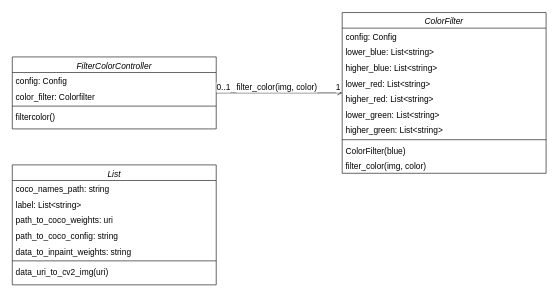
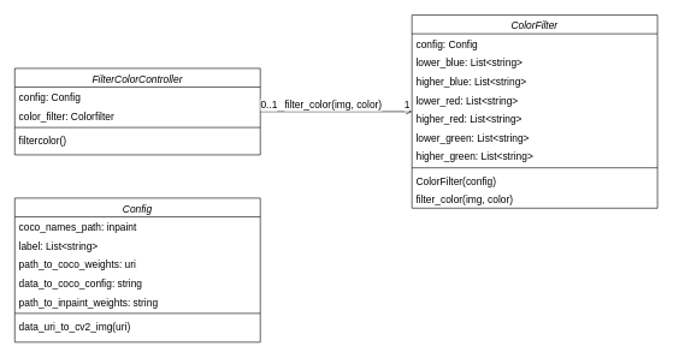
  <mxCell id="0" />
  <mxCell id="1" parent="0" />
  <mxCell id="2" value="FilterColorController" style="swimlane;fontStyle=2;align=center;verticalAlign=top;childLayout=stackLayout;horizontal=1;startSize=26;horizontalStack=0;resizeParent=1;resizeLast=0;collapsible=1;marginBottom=0;rounded=0;shadow=0;strokeWidth=1;fontSize=14;" parent="1" vertex="1"><mxGeometry x="20" y="94" width="340" height="120" as="geometry"><mxRectangle x="230" y="140" width="160" height="26" as="alternateBounds" /></mxGeometry></mxCell>
  <mxCell id="3" value="config: Config" style="text;align=left;verticalAlign=top;spacingLeft=4;spacingRight=4;overflow=hidden;rotatable=0;points=[[0,0.5],[1,0.5]];portConstraint=eastwest;rounded=0;shadow=0;html=0;fontSize=14;" parent="2" vertex="1"><mxGeometry y="26" width="340" height="26" as="geometry" /></mxCell>
  <mxCell id="4" value="color_filter: Colorfilter" style="text;align=left;verticalAlign=top;spacingLeft=4;spacingRight=4;overflow=hidden;rotatable=0;points=[[0,0.5],[1,0.5]];portConstraint=eastwest;rounded=0;shadow=0;html=0;fontSize=14;" parent="2" vertex="1"><mxGeometry y="52" width="340" height="26" as="geometry" /></mxCell>
  <mxCell id="5" value="" style="line;html=1;strokeWidth=1;align=left;verticalAlign=middle;spacingTop=-1;spacingLeft=3;spacingRight=3;rotatable=0;labelPosition=right;points=[];portConstraint=eastwest;fontSize=14;" parent="2" vertex="1"><mxGeometry y="78" width="340" height="8" as="geometry" /></mxCell>
  <mxCell id="6" value="filtercolor()" style="text;align=left;verticalAlign=top;spacingLeft=4;spacingRight=4;overflow=hidden;rotatable=0;points=[[0,0.5],[1,0.5]];portConstraint=eastwest;fontSize=14;" parent="2" vertex="1"><mxGeometry y="86" width="340" height="26" as="geometry" /></mxCell>
  <mxCell id="7" value="ColorFilter" style="swimlane;fontStyle=2;align=center;verticalAlign=top;childLayout=stackLayout;horizontal=1;startSize=26;horizontalStack=0;resizeParent=1;resizeLast=0;collapsible=1;marginBottom=0;rounded=0;shadow=0;strokeWidth=1;fontSize=14;" parent="1" vertex="1"><mxGeometry x="570" y="20" width="340" height="268" as="geometry"><mxRectangle x="230" y="140" width="160" height="26" as="alternateBounds" /></mxGeometry></mxCell>
  <mxCell id="8" value="config: Config" style="text;align=left;verticalAlign=top;spacingLeft=4;spacingRight=4;overflow=hidden;rotatable=0;points=[[0,0.5],[1,0.5]];portConstraint=eastwest;rounded=0;shadow=0;html=0;fontSize=14;" parent="7" vertex="1"><mxGeometry y="26" width="340" height="26" as="geometry" /></mxCell>
  <mxCell id="9" value="lower_blue: List&lt;string&gt;" style="text;align=left;verticalAlign=top;spacingLeft=4;spacingRight=4;overflow=hidden;rotatable=0;points=[[0,0.5],[1,0.5]];portConstraint=eastwest;rounded=0;shadow=0;html=0;fontSize=14;" parent="7" vertex="1"><mxGeometry y="52" width="340" height="26" as="geometry" /></mxCell>
  <mxCell id="10" value="higher_blue: List&lt;string&gt;" style="text;align=left;verticalAlign=top;spacingLeft=4;spacingRight=4;overflow=hidden;rotatable=0;points=[[0,0.5],[1,0.5]];portConstraint=eastwest;rounded=0;shadow=0;html=0;fontSize=14;" parent="7" vertex="1"><mxGeometry y="78" width="340" height="26" as="geometry" /></mxCell>
  <mxCell id="11" value="lower_red: List&lt;string&gt;" style="text;align=left;verticalAlign=top;spacingLeft=4;spacingRight=4;overflow=hidden;rotatable=0;points=[[0,0.5],[1,0.5]];portConstraint=eastwest;rounded=0;shadow=0;html=0;fontSize=14;" parent="7" vertex="1"><mxGeometry y="104" width="340" height="26" as="geometry" /></mxCell>
  <mxCell id="12" value="higher_red: List&lt;string&gt;" style="text;align=left;verticalAlign=top;spacingLeft=4;spacingRight=4;overflow=hidden;rotatable=0;points=[[0,0.5],[1,0.5]];portConstraint=eastwest;rounded=0;shadow=0;html=0;fontSize=14;" parent="7" vertex="1"><mxGeometry y="130" width="340" height="26" as="geometry" /></mxCell>
  <mxCell id="13" value="lower_green: List&lt;string&gt;" style="text;align=left;verticalAlign=top;spacingLeft=4;spacingRight=4;overflow=hidden;rotatable=0;points=[[0,0.5],[1,0.5]];portConstraint=eastwest;rounded=0;shadow=0;html=0;fontSize=14;" parent="7" vertex="1"><mxGeometry y="156" width="340" height="26" as="geometry" /></mxCell>
  <mxCell id="14" value="higher_green: List&lt;string&gt;" style="text;align=left;verticalAlign=top;spacingLeft=4;spacingRight=4;overflow=hidden;rotatable=0;points=[[0,0.5],[1,0.5]];portConstraint=eastwest;rounded=0;shadow=0;html=0;fontSize=14;" parent="7" vertex="1"><mxGeometry y="182" width="340" height="26" as="geometry" /></mxCell>
  <mxCell id="15" value="" style="line;html=1;strokeWidth=1;align=left;verticalAlign=middle;spacingTop=-1;spacingLeft=3;spacingRight=3;rotatable=0;labelPosition=right;points=[];portConstraint=eastwest;fontSize=14;" parent="7" vertex="1"><mxGeometry y="208" width="340" height="8" as="geometry" /></mxCell>
- <mxCell id="16" value="ColorFilter(blue)" style="text;align=left;verticalAlign=top;spacingLeft=4;spacingRight=4;overflow=hidden;rotatable=0;points=[[0,0.5],[1,0.5]];portConstraint=eastwest;fontSize=14;" parent="7" vertex="1"><mxGeometry y="216" width="340" height="26" as="geometry" /></mxCell>
+ <mxCell id="16" value="ColorFilter(config)" style="text;align=left;verticalAlign=top;spacingLeft=4;spacingRight=4;overflow=hidden;rotatable=0;points=[[0,0.5],[1,0.5]];portConstraint=eastwest;fontSize=14;" parent="7" vertex="1"><mxGeometry y="216" width="340" height="26" as="geometry" /></mxCell>
  <mxCell id="17" value="filter_color(img, color)" style="text;align=left;verticalAlign=top;spacingLeft=4;spacingRight=4;overflow=hidden;rotatable=0;points=[[0,0.5],[1,0.5]];portConstraint=eastwest;fontSize=14;" parent="7" vertex="1"><mxGeometry y="242" width="340" height="26" as="geometry" /></mxCell>
  <mxCell id="18" style="edgeStyle=none;rounded=0;orthogonalLoop=1;jettySize=auto;html=1;fontSize=14;endArrow=open;" parent="1" source="2" target="7" edge="1"><mxGeometry relative="1" as="geometry"><mxPoint x="330" y="189" as="sourcePoint" /></mxGeometry></mxCell>
  <mxCell id="19" value="filter_color(img, color)" style="edgeLabel;html=1;align=center;verticalAlign=middle;resizable=0;points=[];fontSize=14;" parent="18" vertex="1" connectable="0"><mxGeometry x="-0.045" y="-3" relative="1" as="geometry"><mxPoint y="-13" as="offset" /></mxGeometry></mxCell>
  <mxCell id="20" value="1" style="edgeLabel;html=1;align=center;verticalAlign=middle;resizable=0;points=[];fontSize=14;" parent="18" vertex="1" connectable="0"><mxGeometry x="0.936" y="1" relative="1" as="geometry"><mxPoint x="-1" y="-9" as="offset" /></mxGeometry></mxCell>
  <mxCell id="21" value="0..1" style="edgeLabel;html=1;align=center;verticalAlign=middle;resizable=0;points=[];fontSize=14;" parent="18" vertex="1" connectable="0"><mxGeometry x="-0.936" y="-2" relative="1" as="geometry"><mxPoint x="4" y="-12" as="offset" /></mxGeometry></mxCell>
- <mxCell id="22" value="List" style="swimlane;fontStyle=2;align=center;verticalAlign=top;childLayout=stackLayout;horizontal=1;startSize=26;horizontalStack=0;resizeParent=1;resizeLast=0;collapsible=1;marginBottom=0;rounded=0;shadow=0;strokeWidth=1;fontSize=14;" parent="1" vertex="1"><mxGeometry x="20" y="274" width="340" height="200" as="geometry"><mxRectangle x="230" y="140" width="160" height="26" as="alternateBounds" /></mxGeometry></mxCell>
- <mxCell id="23" value="coco_names_path: string    " style="text;align=left;verticalAlign=top;spacingLeft=4;spacingRight=4;overflow=hidden;rotatable=0;points=[[0,0.5],[1,0.5]];portConstraint=eastwest;rounded=0;shadow=0;html=0;fontSize=14;" parent="22" vertex="1"><mxGeometry y="26" width="340" height="26" as="geometry" /></mxCell>
+ <mxCell id="22" value="Config" style="swimlane;fontStyle=2;align=center;verticalAlign=top;childLayout=stackLayout;horizontal=1;startSize=26;horizontalStack=0;resizeParent=1;resizeLast=0;collapsible=1;marginBottom=0;rounded=0;shadow=0;strokeWidth=1;fontSize=14;" parent="1" vertex="1"><mxGeometry x="20" y="274" width="340" height="200" as="geometry"><mxRectangle x="230" y="140" width="160" height="26" as="alternateBounds" /></mxGeometry></mxCell>
+ <mxCell id="23" value="coco_names_path: inpaint    " style="text;align=left;verticalAlign=top;spacingLeft=4;spacingRight=4;overflow=hidden;rotatable=0;points=[[0,0.5],[1,0.5]];portConstraint=eastwest;rounded=0;shadow=0;html=0;fontSize=14;" parent="22" vertex="1"><mxGeometry y="26" width="340" height="26" as="geometry" /></mxCell>
  <mxCell id="24" value="label: List&lt;string&gt;" style="text;align=left;verticalAlign=top;spacingLeft=4;spacingRight=4;overflow=hidden;rotatable=0;points=[[0,0.5],[1,0.5]];portConstraint=eastwest;fontSize=14;" parent="22" vertex="1"><mxGeometry y="52" width="340" height="26" as="geometry" /></mxCell>
  <mxCell id="25" value="path_to_coco_weights: uri" style="text;align=left;verticalAlign=top;spacingLeft=4;spacingRight=4;overflow=hidden;rotatable=0;points=[[0,0.5],[1,0.5]];portConstraint=eastwest;rounded=0;shadow=0;html=0;fontSize=14;" parent="22" vertex="1"><mxGeometry y="78" width="340" height="26" as="geometry" /></mxCell>
- <mxCell id="26" value="path_to_coco_config: string" style="text;align=left;verticalAlign=top;spacingLeft=4;spacingRight=4;overflow=hidden;rotatable=0;points=[[0,0.5],[1,0.5]];portConstraint=eastwest;rounded=0;shadow=0;html=0;fontSize=14;" parent="22" vertex="1"><mxGeometry y="104" width="340" height="26" as="geometry" /></mxCell>
- <mxCell id="27" value="data_to_inpaint_weights: string" style="text;align=left;verticalAlign=top;spacingLeft=4;spacingRight=4;overflow=hidden;rotatable=0;points=[[0,0.5],[1,0.5]];portConstraint=eastwest;rounded=0;shadow=0;html=0;fontSize=14;" parent="22" vertex="1"><mxGeometry y="130" width="340" height="26" as="geometry" /></mxCell>
+ <mxCell id="26" value="data_to_coco_config: string" style="text;align=left;verticalAlign=top;spacingLeft=4;spacingRight=4;overflow=hidden;rotatable=0;points=[[0,0.5],[1,0.5]];portConstraint=eastwest;rounded=0;shadow=0;html=0;fontSize=14;" parent="22" vertex="1"><mxGeometry y="104" width="340" height="26" as="geometry" /></mxCell>
+ <mxCell id="27" value="path_to_inpaint_weights: string" style="text;align=left;verticalAlign=top;spacingLeft=4;spacingRight=4;overflow=hidden;rotatable=0;points=[[0,0.5],[1,0.5]];portConstraint=eastwest;rounded=0;shadow=0;html=0;fontSize=14;" parent="22" vertex="1"><mxGeometry y="130" width="340" height="26" as="geometry" /></mxCell>
  <mxCell id="28" value="" style="line;html=1;strokeWidth=1;align=left;verticalAlign=middle;spacingTop=-1;spacingLeft=3;spacingRight=3;rotatable=0;labelPosition=right;points=[];portConstraint=eastwest;fontSize=14;" parent="22" vertex="1"><mxGeometry y="156" width="340" height="8" as="geometry" /></mxCell>
  <mxCell id="29" value="data_uri_to_cv2_img(uri)" style="text;align=left;verticalAlign=top;spacingLeft=4;spacingRight=4;overflow=hidden;rotatable=0;points=[[0,0.5],[1,0.5]];portConstraint=eastwest;fontSize=14;" parent="22" vertex="1"><mxGeometry y="164" width="340" height="26" as="geometry" /></mxCell>
